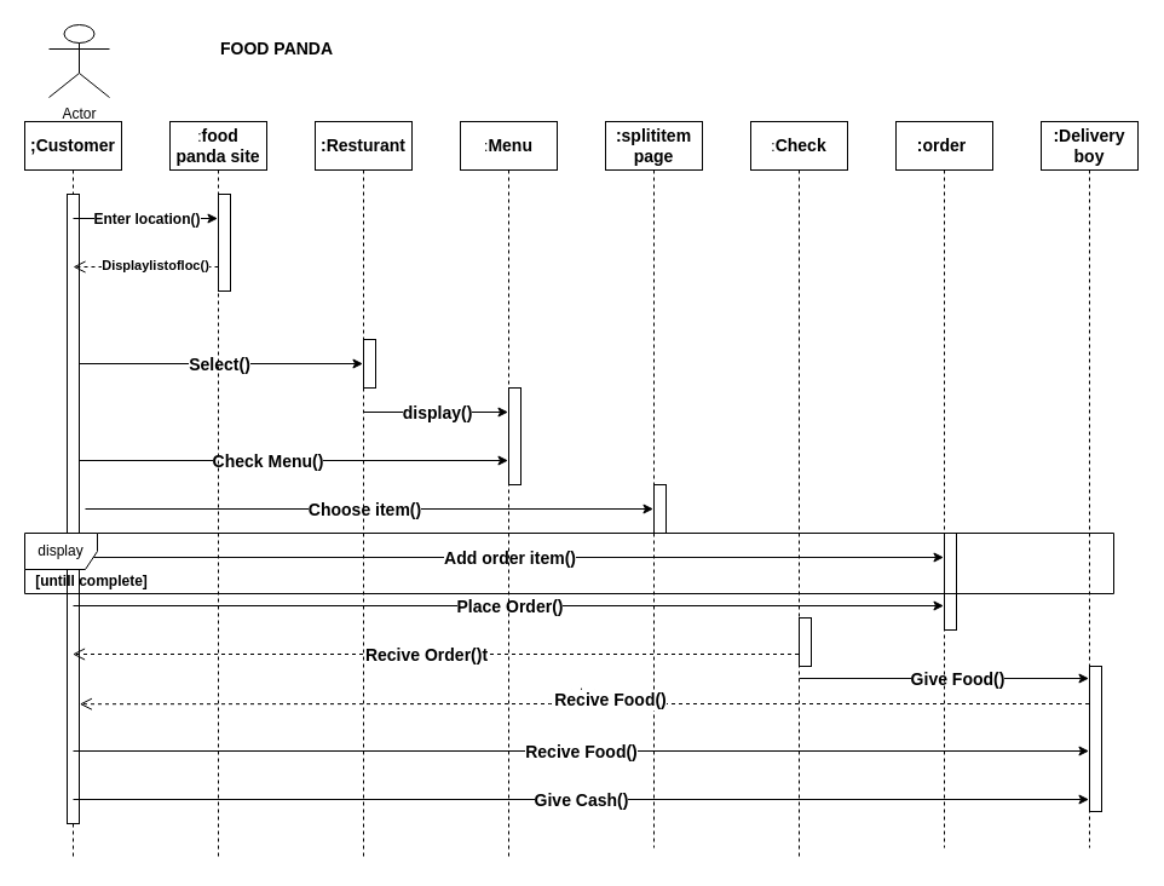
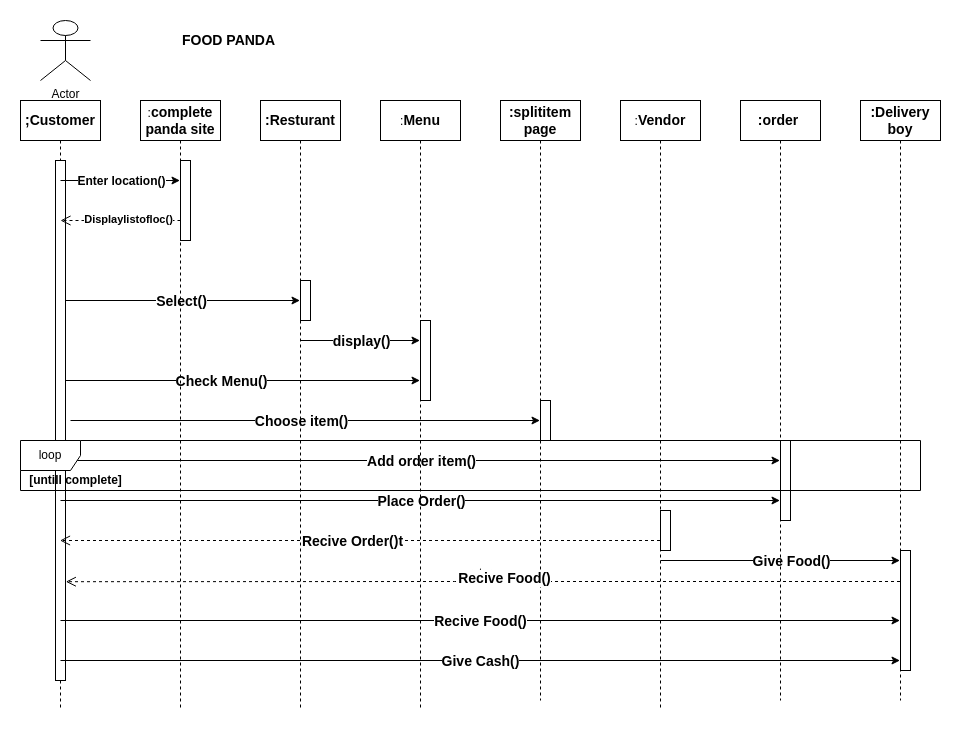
  <mxCell id="0" />
  <mxCell id="1" parent="0" />
  <mxCell id="2" value="&lt;b&gt;&lt;font style=&quot;font-size: 14px&quot;&gt;;Customer&lt;/font&gt;&lt;/b&gt;" style="shape=umlLifeline;perimeter=lifelinePerimeter;whiteSpace=wrap;html=1;container=1;collapsible=0;recursiveResize=0;outlineConnect=0;" vertex="1" parent="1"><mxGeometry x="20" y="100" width="80" height="610" as="geometry" /></mxCell>
  <mxCell id="3" value="" style="endArrow=classic;html=1;" edge="1" parent="2" target="18"><mxGeometry relative="1" as="geometry"><mxPoint x="40" y="200" as="sourcePoint" /><mxPoint x="140" y="200" as="targetPoint" /></mxGeometry></mxCell>
  <mxCell id="4" value="&lt;font style=&quot;font-size: 14px&quot;&gt;&lt;b&gt;Select()&lt;/b&gt;&lt;/font&gt;" style="edgeLabel;resizable=0;html=1;align=center;verticalAlign=middle;" connectable="0" vertex="1" parent="3"><mxGeometry relative="1" as="geometry" /></mxCell>
  <mxCell id="5" value="" style="endArrow=classic;html=1;" edge="1" parent="2" target="22"><mxGeometry relative="1" as="geometry"><mxPoint x="40" y="280" as="sourcePoint" /><mxPoint x="140" y="280" as="targetPoint" /></mxGeometry></mxCell>
  <mxCell id="6" value="&lt;font style=&quot;font-size: 14px&quot;&gt;&lt;b&gt;Check Menu()&lt;/b&gt;&lt;/font&gt;" style="edgeLabel;resizable=0;html=1;align=center;verticalAlign=middle;" connectable="0" vertex="1" parent="5"><mxGeometry relative="1" as="geometry"><mxPoint x="-20" as="offset" /></mxGeometry></mxCell>
  <mxCell id="7" value="" style="html=1;points=[];perimeter=orthogonalPerimeter;" vertex="1" parent="2"><mxGeometry x="35" y="60" width="10" height="520" as="geometry" /></mxCell>
  <mxCell id="8" value="" style="endArrow=classic;html=1;" edge="1" parent="2" target="24"><mxGeometry relative="1" as="geometry"><mxPoint x="50" y="320" as="sourcePoint" /><mxPoint x="150" y="320" as="targetPoint" /><Array as="points"><mxPoint x="310" y="320" /></Array></mxGeometry></mxCell>
  <mxCell id="9" value="&lt;font style=&quot;font-size: 14px&quot;&gt;&lt;b&gt;Choose item()&lt;/b&gt;&lt;/font&gt;" style="edgeLabel;resizable=0;html=1;align=center;verticalAlign=middle;" connectable="0" vertex="1" parent="8"><mxGeometry relative="1" as="geometry"><mxPoint x="-4.67" as="offset" /></mxGeometry></mxCell>
  <mxCell id="10" value="" style="endArrow=classic;html=1;" edge="1" parent="2" target="30"><mxGeometry relative="1" as="geometry"><mxPoint x="40" y="360" as="sourcePoint" /><mxPoint x="140" y="360" as="targetPoint" /></mxGeometry></mxCell>
  <mxCell id="11" value="&lt;font style=&quot;font-size: 14px&quot;&gt;&lt;b&gt;Add order item()&lt;/b&gt;&lt;/font&gt;" style="edgeLabel;resizable=0;html=1;align=center;verticalAlign=middle;" connectable="0" vertex="1" parent="10"><mxGeometry relative="1" as="geometry" /></mxCell>
  <mxCell id="12" value="" style="endArrow=classic;html=1;" edge="1" parent="2" target="30"><mxGeometry relative="1" as="geometry"><mxPoint x="40" y="400" as="sourcePoint" /><mxPoint x="140" y="400" as="targetPoint" /></mxGeometry></mxCell>
  <mxCell id="13" value="&lt;font style=&quot;font-size: 14px&quot;&gt;&lt;b&gt;Place Order()&lt;/b&gt;&lt;/font&gt;" style="edgeLabel;resizable=0;html=1;align=center;verticalAlign=middle;" connectable="0" vertex="1" parent="12"><mxGeometry relative="1" as="geometry" /></mxCell>
  <mxCell id="14" value="" style="endArrow=classic;html=1;" edge="1" parent="2" target="32"><mxGeometry relative="1" as="geometry"><mxPoint x="40" y="560" as="sourcePoint" /><mxPoint x="140" y="560" as="targetPoint" /></mxGeometry></mxCell>
  <mxCell id="15" value="&lt;font style=&quot;font-size: 14px&quot;&gt;&lt;b&gt;Give Cash()&lt;/b&gt;&lt;/font&gt;" style="edgeLabel;resizable=0;html=1;align=center;verticalAlign=middle;" connectable="0" vertex="1" parent="14"><mxGeometry relative="1" as="geometry" /></mxCell>
- <mxCell id="16" value=":&lt;b&gt;&lt;font style=&quot;font-size: 14px&quot;&gt;food panda site&lt;/font&gt;&lt;/b&gt;" style="shape=umlLifeline;perimeter=lifelinePerimeter;whiteSpace=wrap;html=1;container=1;collapsible=0;recursiveResize=0;outlineConnect=0;" vertex="1" parent="1"><mxGeometry x="140" y="100" width="80" height="610" as="geometry" /></mxCell>
+ <mxCell id="16" value=":&lt;b&gt;&lt;font style=&quot;font-size: 14px&quot;&gt;complete panda site&lt;/font&gt;&lt;/b&gt;" style="shape=umlLifeline;perimeter=lifelinePerimeter;whiteSpace=wrap;html=1;container=1;collapsible=0;recursiveResize=0;outlineConnect=0;" vertex="1" parent="1"><mxGeometry x="140" y="100" width="80" height="610" as="geometry" /></mxCell>
  <mxCell id="17" value="" style="html=1;points=[];perimeter=orthogonalPerimeter;" vertex="1" parent="16"><mxGeometry x="40" y="60" width="10" height="80" as="geometry" /></mxCell>
  <mxCell id="18" value="&lt;b&gt;&lt;font style=&quot;font-size: 14px&quot;&gt;:Resturant&lt;/font&gt;&lt;/b&gt;" style="shape=umlLifeline;perimeter=lifelinePerimeter;whiteSpace=wrap;html=1;container=1;collapsible=0;recursiveResize=0;outlineConnect=0;" vertex="1" parent="1"><mxGeometry x="260" y="100" width="80" height="610" as="geometry" /></mxCell>
  <mxCell id="19" value="" style="endArrow=classic;html=1;" edge="1" parent="18" target="22"><mxGeometry relative="1" as="geometry"><mxPoint x="40" y="240" as="sourcePoint" /><mxPoint x="140" y="240" as="targetPoint" /></mxGeometry></mxCell>
  <mxCell id="20" value="&lt;b&gt;&lt;font style=&quot;font-size: 14px&quot;&gt;&lt;font&gt;display(&lt;/font&gt;)&lt;/font&gt;&lt;/b&gt;" style="edgeLabel;resizable=0;html=1;align=center;verticalAlign=middle;" connectable="0" vertex="1" parent="19"><mxGeometry relative="1" as="geometry" /></mxCell>
  <mxCell id="21" value="" style="html=1;points=[];perimeter=orthogonalPerimeter;" vertex="1" parent="18"><mxGeometry x="40" y="180" width="10" height="40" as="geometry" /></mxCell>
  <mxCell id="22" value=":&lt;b&gt;&lt;font style=&quot;font-size: 14px&quot;&gt;Menu&lt;/font&gt;&lt;/b&gt;" style="shape=umlLifeline;perimeter=lifelinePerimeter;whiteSpace=wrap;html=1;container=1;collapsible=0;recursiveResize=0;outlineConnect=0;" vertex="1" parent="1"><mxGeometry x="380" y="100" width="80" height="610" as="geometry" /></mxCell>
  <mxCell id="23" value="" style="html=1;points=[];perimeter=orthogonalPerimeter;" vertex="1" parent="22"><mxGeometry x="40" y="220" width="10" height="80" as="geometry" /></mxCell>
  <mxCell id="24" value="&lt;b&gt;&lt;font style=&quot;font-size: 14px&quot;&gt;:splititem page&lt;/font&gt;&lt;/b&gt;" style="shape=umlLifeline;perimeter=lifelinePerimeter;whiteSpace=wrap;html=1;container=1;collapsible=0;recursiveResize=0;outlineConnect=0;" vertex="1" parent="1"><mxGeometry x="500" y="100" width="80" height="600" as="geometry" /></mxCell>
  <mxCell id="25" value="" style="html=1;points=[];perimeter=orthogonalPerimeter;" vertex="1" parent="24"><mxGeometry x="40" y="300" width="10" height="40" as="geometry" /></mxCell>
- <mxCell id="26" value=":&lt;b&gt;&lt;font style=&quot;font-size: 14px&quot;&gt;Check&lt;/font&gt;&lt;/b&gt;" style="shape=umlLifeline;perimeter=lifelinePerimeter;whiteSpace=wrap;html=1;container=1;collapsible=0;recursiveResize=0;outlineConnect=0;" vertex="1" parent="1"><mxGeometry x="620" y="100" width="80" height="610" as="geometry" /></mxCell>
+ <mxCell id="26" value=":&lt;b&gt;&lt;font style=&quot;font-size: 14px&quot;&gt;Vendor&lt;/font&gt;&lt;/b&gt;" style="shape=umlLifeline;perimeter=lifelinePerimeter;whiteSpace=wrap;html=1;container=1;collapsible=0;recursiveResize=0;outlineConnect=0;" vertex="1" parent="1"><mxGeometry x="620" y="100" width="80" height="610" as="geometry" /></mxCell>
  <mxCell id="27" value="" style="endArrow=classic;html=1;" edge="1" parent="26" target="32"><mxGeometry relative="1" as="geometry"><mxPoint x="40" y="460" as="sourcePoint" /><mxPoint x="140" y="460" as="targetPoint" /></mxGeometry></mxCell>
  <mxCell id="28" value="&lt;font style=&quot;font-size: 14px&quot;&gt;&lt;b&gt;Give Food()&lt;/b&gt;&lt;/font&gt;" style="edgeLabel;resizable=0;html=1;align=center;verticalAlign=middle;" connectable="0" vertex="1" parent="27"><mxGeometry relative="1" as="geometry"><mxPoint x="10" as="offset" /></mxGeometry></mxCell>
  <mxCell id="29" value="" style="html=1;points=[];perimeter=orthogonalPerimeter;" vertex="1" parent="26"><mxGeometry x="40" y="410" width="10" height="40" as="geometry" /></mxCell>
  <mxCell id="30" value="&lt;b&gt;&lt;font style=&quot;font-size: 14px&quot;&gt;:order&amp;nbsp;&lt;/font&gt;&lt;/b&gt;" style="shape=umlLifeline;perimeter=lifelinePerimeter;whiteSpace=wrap;html=1;container=1;collapsible=0;recursiveResize=0;outlineConnect=0;" vertex="1" parent="1"><mxGeometry x="740" y="100" width="80" height="600" as="geometry" /></mxCell>
  <mxCell id="31" value="" style="html=1;points=[];perimeter=orthogonalPerimeter;" vertex="1" parent="30"><mxGeometry x="40" y="340" width="10" height="80" as="geometry" /></mxCell>
  <mxCell id="32" value="&lt;font style=&quot;font-size: 14px&quot;&gt;&lt;b&gt;:Delivery boy&lt;/b&gt;&lt;/font&gt;" style="shape=umlLifeline;perimeter=lifelinePerimeter;whiteSpace=wrap;html=1;container=1;collapsible=0;recursiveResize=0;outlineConnect=0;" vertex="1" parent="1"><mxGeometry x="860" y="100" width="80" height="600" as="geometry" /></mxCell>
  <mxCell id="33" value="" style="html=1;points=[];perimeter=orthogonalPerimeter;" vertex="1" parent="32"><mxGeometry x="40" y="450" width="10" height="120" as="geometry" /></mxCell>
  <mxCell id="34" value="Actor" style="shape=umlActor;verticalLabelPosition=bottom;verticalAlign=top;html=1;" vertex="1" parent="1"><mxGeometry x="40" y="20" width="50" height="60" as="geometry" /></mxCell>
  <mxCell id="35" value="" style="endArrow=classic;html=1;" edge="1" parent="1" target="16"><mxGeometry relative="1" as="geometry"><mxPoint x="60" y="180" as="sourcePoint" /><mxPoint x="160" y="180" as="targetPoint" /><Array as="points"><mxPoint x="90" y="180" /></Array></mxGeometry></mxCell>
  <mxCell id="36" value="&lt;font style=&quot;font-size: 12px&quot;&gt;&lt;b&gt;Enter location()&lt;/b&gt;&lt;/font&gt;" style="edgeLabel;resizable=0;html=1;align=center;verticalAlign=middle;" connectable="0" vertex="1" parent="35"><mxGeometry relative="1" as="geometry" /></mxCell>
  <mxCell id="37" value="" style="endArrow=classic;html=1;" edge="1" parent="1" target="32"><mxGeometry relative="1" as="geometry"><mxPoint x="60" y="620" as="sourcePoint" /><mxPoint x="160" y="620" as="targetPoint" /></mxGeometry></mxCell>
  <mxCell id="38" value="&lt;font style=&quot;font-size: 14px&quot;&gt;&lt;b&gt;Recive Food()&lt;/b&gt;&lt;/font&gt;" style="edgeLabel;resizable=0;html=1;align=center;verticalAlign=middle;" connectable="0" vertex="1" parent="37"><mxGeometry relative="1" as="geometry" /></mxCell>
  <mxCell id="39" value="" style="html=1;verticalAlign=bottom;endArrow=open;dashed=1;endSize=8;" edge="1" parent="1"><mxGeometry x="-0.455" y="60" relative="1" as="geometry"><mxPoint x="180" y="220" as="sourcePoint" /><mxPoint x="60" y="220" as="targetPoint" /><Array as="points" /><mxPoint x="1" as="offset" /></mxGeometry></mxCell>
  <mxCell id="40" value="&lt;b&gt;Displaylistofloc()&lt;/b&gt;" style="edgeLabel;html=1;align=center;verticalAlign=middle;resizable=0;points=[];" vertex="1" connectable="0" parent="39"><mxGeometry x="-0.394" y="-2" relative="1" as="geometry"><mxPoint x="-16.67" as="offset" /></mxGeometry></mxCell>
  <mxCell id="41" value="" style="html=1;verticalAlign=bottom;endArrow=open;dashed=1;endSize=8;" edge="1" parent="1" source="26" target="2"><mxGeometry x="-0.002" y="170" relative="1" as="geometry"><mxPoint x="650" y="540" as="sourcePoint" /><mxPoint x="130" y="540" as="targetPoint" /><Array as="points"><mxPoint x="370" y="540" /></Array><mxPoint x="1" as="offset" /></mxGeometry></mxCell>
  <mxCell id="42" value="&lt;font style=&quot;font-size: 14px&quot;&gt;&lt;b&gt;Recive Order()t&lt;/b&gt;&lt;/font&gt;" style="edgeLabel;html=1;align=center;verticalAlign=middle;resizable=0;points=[];" vertex="1" connectable="0" parent="41"><mxGeometry x="0.029" y="6" relative="1" as="geometry"><mxPoint x="1" y="-6" as="offset" /></mxGeometry></mxCell>
  <mxCell id="43" value="return" style="html=1;verticalAlign=bottom;endArrow=open;dashed=1;endSize=8;entryX=1.033;entryY=0.81;entryDx=0;entryDy=0;entryPerimeter=0;" edge="1" parent="1" source="32" target="7"><mxGeometry relative="1" as="geometry"><mxPoint x="850" y="580" as="sourcePoint" /><mxPoint x="110" y="580" as="targetPoint" /><Array as="points"><mxPoint x="460" y="581" /></Array></mxGeometry></mxCell>
  <mxCell id="44" value="&lt;font style=&quot;font-size: 14px&quot;&gt;&lt;b&gt;Recive Food()&lt;/b&gt;&lt;/font&gt;" style="edgeLabel;html=1;align=center;verticalAlign=middle;resizable=0;points=[];" vertex="1" connectable="0" parent="43"><mxGeometry x="-0.049" y="-4" relative="1" as="geometry"><mxPoint x="1" as="offset" /></mxGeometry></mxCell>
  <mxCell id="45" value="&lt;b&gt;[untill complete]&lt;/b&gt;" style="text;html=1;align=center;verticalAlign=middle;resizable=0;points=[];autosize=1;" vertex="1" parent="1"><mxGeometry x="20" y="470" width="110" height="20" as="geometry" /></mxCell>
- <mxCell id="46" value="display" style="shape=umlFrame;whiteSpace=wrap;html=1;" vertex="1" parent="1"><mxGeometry x="20" y="440" width="900" height="50" as="geometry" /></mxCell>
+ <mxCell id="46" value="loop" style="shape=umlFrame;whiteSpace=wrap;html=1;" vertex="1" parent="1"><mxGeometry x="20" y="440" width="900" height="50" as="geometry" /></mxCell>
  <mxCell id="47" value="&lt;font style=&quot;font-size: 14px&quot;&gt;&lt;b&gt;FOOD PANDA&amp;nbsp;&lt;/b&gt;&lt;/font&gt;" style="text;html=1;align=center;verticalAlign=middle;resizable=0;points=[];autosize=1;" vertex="1" parent="1"><mxGeometry x="175" y="30" width="110" height="20" as="geometry" /></mxCell>
